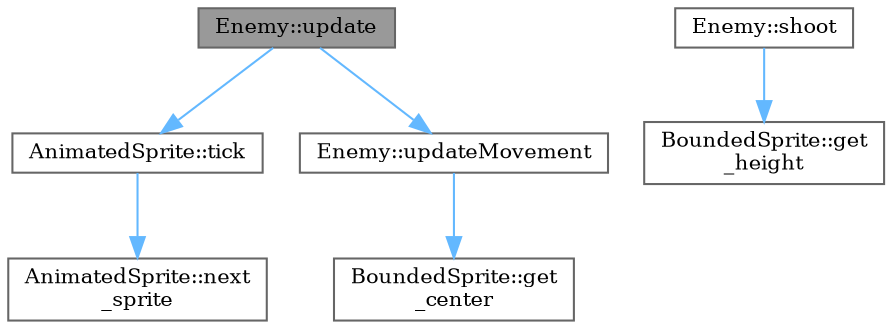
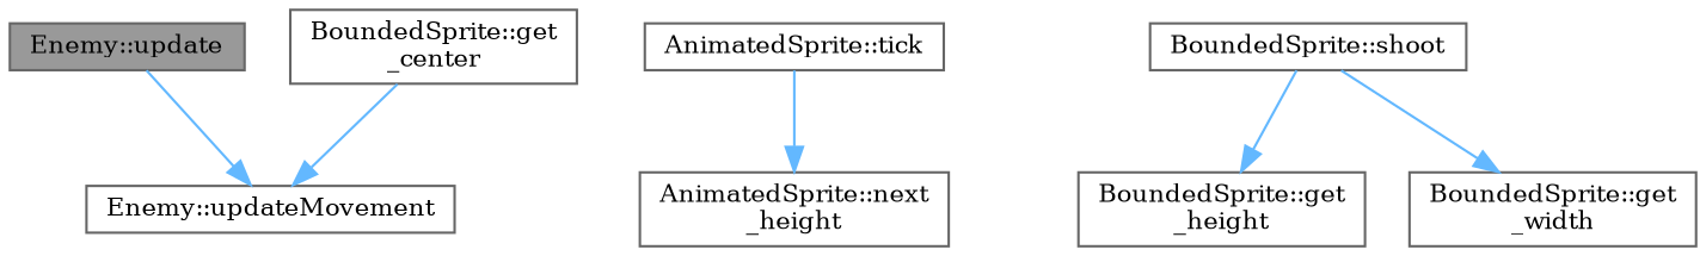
  digraph {
    fontname="DejaVu Serif"
    rankdir=TB
    node [color=grey40 fillcolor=white fontname="DejaVu Serif" fontsize=10 shape=box style=filled]
    edge [color=steelblue1 fontname="DejaVu Serif" fontsize=10 labelfontname=Helvetica labelfontsize=10 style=solid]
    n1 [color=gray40 fillcolor=grey60 fontcolor=black height=0.2 label="Enemy::update" width=0.4]
    n2 [height=0.2 label="AnimatedSprite::tick" width=0.4]
    n3 [height=0.2 label="Enemy::updateMovement" width=0.4]
-   n4 [height=0.2 label="Enemy::shoot" width=0.4]
+   n4 [height=0.2 label="BoundedSprite::shoot" width=0.4]
    n5 [height=0.2 label="BoundedSprite::get\l_height" width=0.4]
-   n7 [height=0.2 label="AnimatedSprite::next\l_sprite" width=0.4]
+   n6 [height=0.2 label="BoundedSprite::get\l_width" width=0.4]
+   n7 [height=0.2 label="AnimatedSprite::next\l_height" width=0.4]
    n8 [height=0.2 label="BoundedSprite::get\l_center" width=0.4]
-   n1 -> n2
    n1 -> n3
    n2 -> n7
-   n3 -> n8
+   n8 -> n3
    n4 -> n5
+   n4 -> n6
  }
